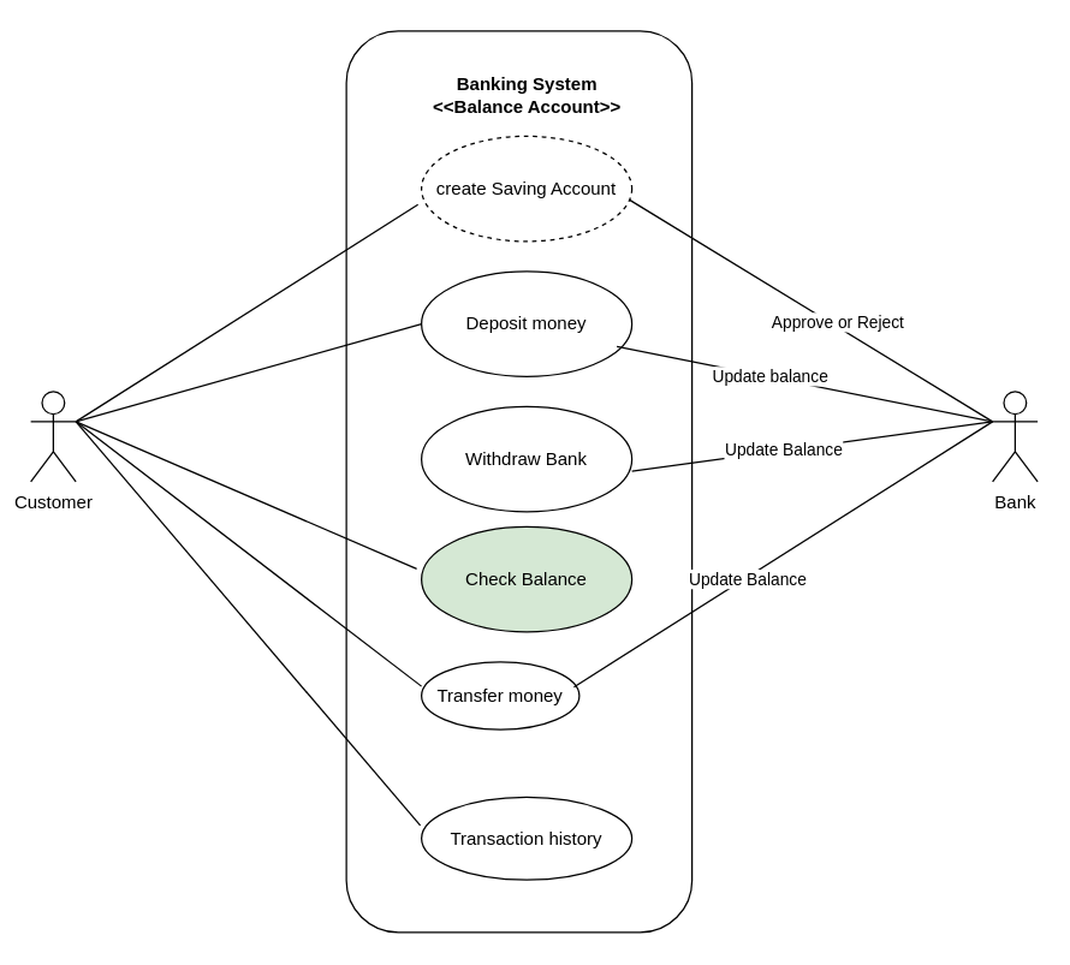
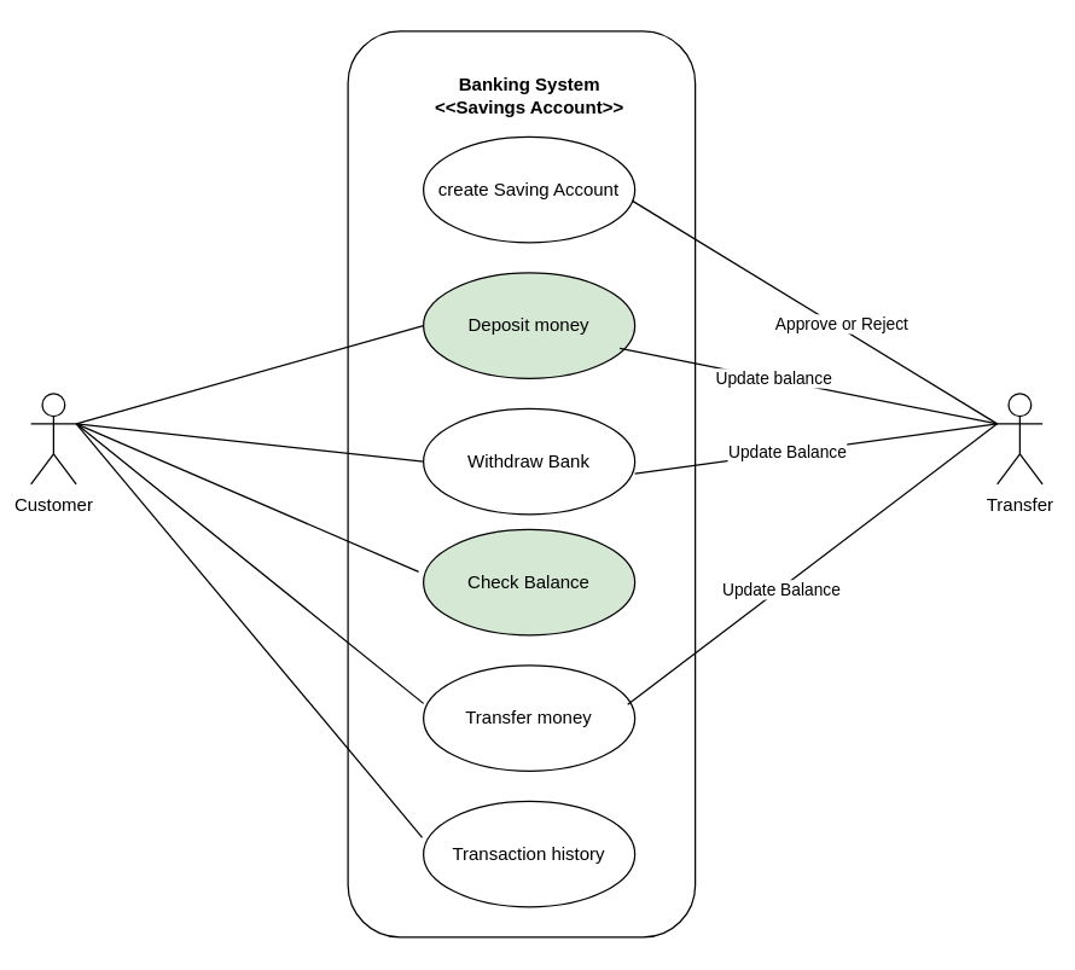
  <mxCell id="0" />
  <mxCell id="1" parent="0" />
  <mxCell id="2" value="" style="rounded=1;whiteSpace=wrap;html=1;" vertex="1" parent="1"><mxGeometry x="230" y="20" width="230" height="600" as="geometry" /></mxCell>
  <mxCell id="3" value="Customer" style="shape=umlActor;verticalLabelPosition=bottom;verticalAlign=top;html=1;" vertex="1" parent="1"><mxGeometry x="20" y="260" width="30" height="60" as="geometry" /></mxCell>
- <mxCell id="4" value="create Saving Account" style="ellipse;whiteSpace=wrap;html=1;dashed=1;" vertex="1" parent="1"><mxGeometry x="280" y="90" width="140" height="70" as="geometry" /></mxCell>
- <mxCell id="5" value="Deposit money" style="ellipse;whiteSpace=wrap;html=1;" vertex="1" parent="1"><mxGeometry x="280" y="180" width="140" height="70" as="geometry" /></mxCell>
+ <mxCell id="4" value="create Saving Account" style="ellipse;whiteSpace=wrap;html=1;" vertex="1" parent="1"><mxGeometry x="280" y="90" width="140" height="70" as="geometry" /></mxCell>
+ <mxCell id="5" value="Deposit money" style="ellipse;whiteSpace=wrap;html=1;fillColor=#d5e8d4;" vertex="1" parent="1"><mxGeometry x="280" y="180" width="140" height="70" as="geometry" /></mxCell>
  <mxCell id="6" value="Withdraw Bank" style="ellipse;whiteSpace=wrap;html=1;" vertex="1" parent="1"><mxGeometry x="280" y="270" width="140" height="70" as="geometry" /></mxCell>
  <mxCell id="7" value="Check Balance" style="ellipse;whiteSpace=wrap;html=1;fillColor=#d5e8d4;" vertex="1" parent="1"><mxGeometry x="280" y="350" width="140" height="70" as="geometry" /></mxCell>
- <mxCell id="8" value="Banking System&lt;br&gt;&amp;lt;&amp;lt;Balance Account&amp;gt;&amp;gt;" style="text;align=center;fontStyle=1;verticalAlign=middle;spacingLeft=3;spacingRight=3;strokeColor=none;rotatable=0;points=[[0,0.5],[1,0.5]];portConstraint=eastwest;html=1;" vertex="1" parent="1"><mxGeometry x="310" y="50" width="80" height="26" as="geometry" /></mxCell>
- <mxCell id="9" value="Transfer money" style="ellipse;whiteSpace=wrap;html=1;" vertex="1" parent="1"><mxGeometry x="280" y="440" width="105" height="45" as="geometry" /></mxCell>
- <mxCell id="10" value="Transaction history" style="ellipse;whiteSpace=wrap;html=1;" vertex="1" parent="1"><mxGeometry x="280" y="530" width="140" height="55" as="geometry" /></mxCell>
- <mxCell id="11" value="" style="endArrow=none;html=1;rounded=0;entryX=-0.017;entryY=0.651;entryDx=0;entryDy=0;entryPerimeter=0;exitX=1;exitY=0.333;exitDx=0;exitDy=0;exitPerimeter=0;" edge="1" parent="1" source="3" target="4"><mxGeometry width="50" height="50" relative="1" as="geometry"><mxPoint x="60" y="270" as="sourcePoint" /><mxPoint x="110" y="220" as="targetPoint" /></mxGeometry></mxCell>
+ <mxCell id="8" value="Banking System&lt;br&gt;&amp;lt;&amp;lt;Savings Account&amp;gt;&amp;gt;" style="text;align=center;fontStyle=1;verticalAlign=middle;spacingLeft=3;spacingRight=3;strokeColor=none;rotatable=0;points=[[0,0.5],[1,0.5]];portConstraint=eastwest;html=1;" vertex="1" parent="1"><mxGeometry x="310" y="50" width="80" height="26" as="geometry" /></mxCell>
+ <mxCell id="9" value="Transfer money" style="ellipse;whiteSpace=wrap;html=1;" vertex="1" parent="1"><mxGeometry x="280" y="440" width="140" height="70" as="geometry" /></mxCell>
+ <mxCell id="10" value="Transaction history" style="ellipse;whiteSpace=wrap;html=1;" vertex="1" parent="1"><mxGeometry x="280" y="530" width="140" height="70" as="geometry" /></mxCell>
  <mxCell id="12" value="" style="endArrow=none;html=1;rounded=0;entryX=0;entryY=0.5;entryDx=0;entryDy=0;" edge="1" parent="1" target="5"><mxGeometry width="50" height="50" relative="1" as="geometry"><mxPoint x="50" y="280" as="sourcePoint" /><mxPoint x="288" y="146" as="targetPoint" /></mxGeometry></mxCell>
+ <mxCell id="13" value="" style="endArrow=none;html=1;rounded=0;entryX=0;entryY=0.5;entryDx=0;entryDy=0;exitX=1;exitY=0.333;exitDx=0;exitDy=0;exitPerimeter=0;" edge="1" parent="1" source="3" target="6"><mxGeometry width="50" height="50" relative="1" as="geometry"><mxPoint x="60" y="280" as="sourcePoint" /><mxPoint x="298" y="156" as="targetPoint" /></mxGeometry></mxCell>
  <mxCell id="14" value="" style="endArrow=none;html=1;rounded=0;entryX=-0.023;entryY=0.4;entryDx=0;entryDy=0;entryPerimeter=0;" edge="1" parent="1" target="7"><mxGeometry width="50" height="50" relative="1" as="geometry"><mxPoint x="50" y="280" as="sourcePoint" /><mxPoint x="308" y="166" as="targetPoint" /></mxGeometry></mxCell>
  <mxCell id="15" value="" style="endArrow=none;html=1;rounded=0;entryX=0;entryY=0.36;entryDx=0;entryDy=0;entryPerimeter=0;exitX=1;exitY=0.333;exitDx=0;exitDy=0;exitPerimeter=0;" edge="1" parent="1" source="3" target="9"><mxGeometry width="50" height="50" relative="1" as="geometry"><mxPoint x="60" y="280" as="sourcePoint" /><mxPoint x="318" y="176" as="targetPoint" /></mxGeometry></mxCell>
  <mxCell id="16" value="" style="endArrow=none;html=1;rounded=0;entryX=-0.006;entryY=0.343;entryDx=0;entryDy=0;entryPerimeter=0;exitX=1;exitY=0.333;exitDx=0;exitDy=0;exitPerimeter=0;" edge="1" parent="1" source="3" target="10"><mxGeometry width="50" height="50" relative="1" as="geometry"><mxPoint x="100" y="330" as="sourcePoint" /><mxPoint x="328" y="186" as="targetPoint" /></mxGeometry></mxCell>
- <mxCell id="17" value="Bank" style="shape=umlActor;verticalLabelPosition=bottom;verticalAlign=top;html=1;" vertex="1" parent="1"><mxGeometry x="660" y="260" width="30" height="60" as="geometry" /></mxCell>
+ <mxCell id="17" value="Transfer" style="shape=umlActor;verticalLabelPosition=bottom;verticalAlign=top;html=1;" vertex="1" parent="1"><mxGeometry x="660" y="260" width="30" height="60" as="geometry" /></mxCell>
  <mxCell id="18" value="" style="endArrow=none;html=1;rounded=0;entryX=0;entryY=0.333;entryDx=0;entryDy=0;entryPerimeter=0;exitX=0.989;exitY=0.606;exitDx=0;exitDy=0;exitPerimeter=0;" edge="1" parent="1" source="4" target="17"><mxGeometry width="50" height="50" relative="1" as="geometry"><mxPoint x="480" y="303.967" as="sourcePoint" /><mxPoint x="680" y="276.03" as="targetPoint" /></mxGeometry></mxCell>
  <mxCell id="19" value="Approve or Reject" style="edgeLabel;html=1;align=center;verticalAlign=middle;resizable=0;points=[];" connectable="0" vertex="1" parent="18"><mxGeometry x="0.131" y="3" relative="1" as="geometry"><mxPoint as="offset" /></mxGeometry></mxCell>
  <mxCell id="20" value="" style="endArrow=none;html=1;rounded=0;entryX=0;entryY=0.333;entryDx=0;entryDy=0;entryPerimeter=0;exitX=0.989;exitY=0.606;exitDx=0;exitDy=0;exitPerimeter=0;" edge="1" parent="1" target="17"><mxGeometry width="50" height="50" relative="1" as="geometry"><mxPoint x="410" y="230" as="sourcePoint" /><mxPoint x="672" y="374.03" as="targetPoint" /></mxGeometry></mxCell>
  <mxCell id="21" value="Update balance" style="edgeLabel;html=1;align=center;verticalAlign=middle;resizable=0;points=[];" connectable="0" vertex="1" parent="20"><mxGeometry x="-0.195" y="1" relative="1" as="geometry"><mxPoint as="offset" /></mxGeometry></mxCell>
  <mxCell id="22" value="" style="endArrow=none;html=1;rounded=0;exitX=0.989;exitY=0.606;exitDx=0;exitDy=0;exitPerimeter=0;" edge="1" parent="1"><mxGeometry width="50" height="50" relative="1" as="geometry"><mxPoint x="420" y="312.99" as="sourcePoint" /><mxPoint x="660" y="280" as="targetPoint" /></mxGeometry></mxCell>
  <mxCell id="23" value="Update Balance&lt;br&gt;" style="edgeLabel;html=1;align=center;verticalAlign=middle;resizable=0;points=[];" connectable="0" vertex="1" parent="22"><mxGeometry x="-0.159" y="1" relative="1" as="geometry"><mxPoint as="offset" /></mxGeometry></mxCell>
  <mxCell id="24" value="" style="endArrow=none;html=1;rounded=0;entryX=0;entryY=0.333;entryDx=0;entryDy=0;entryPerimeter=0;exitX=0.966;exitY=0.371;exitDx=0;exitDy=0;exitPerimeter=0;" edge="1" parent="1" source="9" target="17"><mxGeometry width="50" height="50" relative="1" as="geometry"><mxPoint x="420" y="455.97" as="sourcePoint" /><mxPoint x="682" y="600" as="targetPoint" /></mxGeometry></mxCell>
  <mxCell id="25" value="Update Balance" style="edgeLabel;html=1;align=center;verticalAlign=middle;resizable=0;points=[];" connectable="0" vertex="1" parent="24"><mxGeometry x="-0.175" y="-1" relative="1" as="geometry"><mxPoint as="offset" /></mxGeometry></mxCell>
